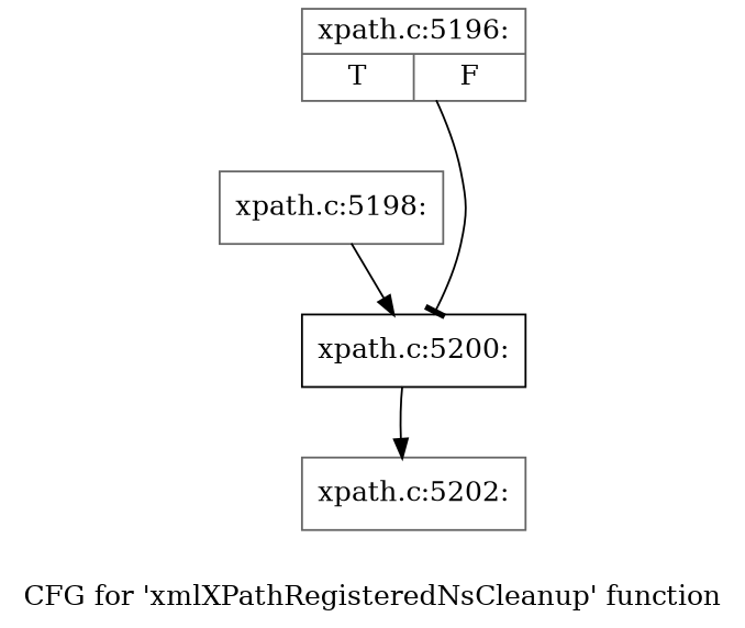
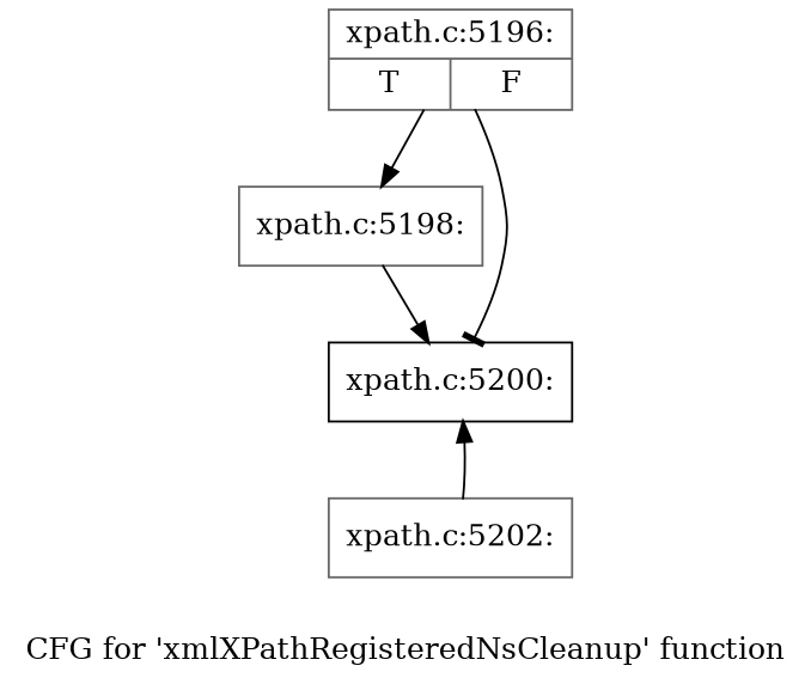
  digraph {
    label="CFG for 'xmlXPathRegisteredNsCleanup' function"
    node [color=gray40 shape=record]
    edge [arrowhead=normal]
    n1 [label="{xpath.c:5196:|{<s0>T|<s1>F}}"]
    n2 [label="{xpath.c:5198:}"]
    n3 [color=black label="{xpath.c:5200:}"]
    n4 [label="{xpath.c:5202:}"]
+   n1 -> n2
    n1 -> n3 [arrowhead=tee]
    n2 -> n3
-   n3 -> n4
+   n4 -> n3
  }
